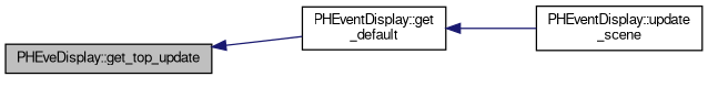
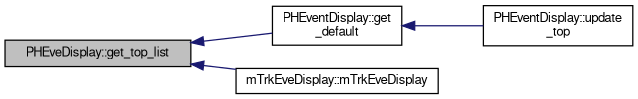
  digraph {
    rankdir=LR
    node [color=black fontname=FreeSans fontsize=10 shape=record]
    edge [color=midnightblue dir=back fontname=FreeSans fontsize=10 labelfontname=FreeSans labelfontsize=10 style=solid]
-   n1 [fillcolor=grey75 fontcolor=black height=0.2 label="PHEveDisplay::get_top_update" style=filled width=0.4]
+   n1 [fillcolor=grey75 fontcolor=black height=0.2 label="PHEveDisplay::get_top_list" style=filled width=0.4]
    n2 [height=0.2 label="PHEventDisplay::get\l_default" width=0.4]
-   n4 [height=0.2 label="PHEventDisplay::update\l_scene" width=0.4]
+   n3 [height=0.2 label="mTrkEveDisplay::mTrkEveDisplay" width=0.4]
+   n4 [height=0.2 label="PHEventDisplay::update\l_top" width=0.4]
    n1 -> n2
+   n1 -> n3
    n2 -> n4
  }
